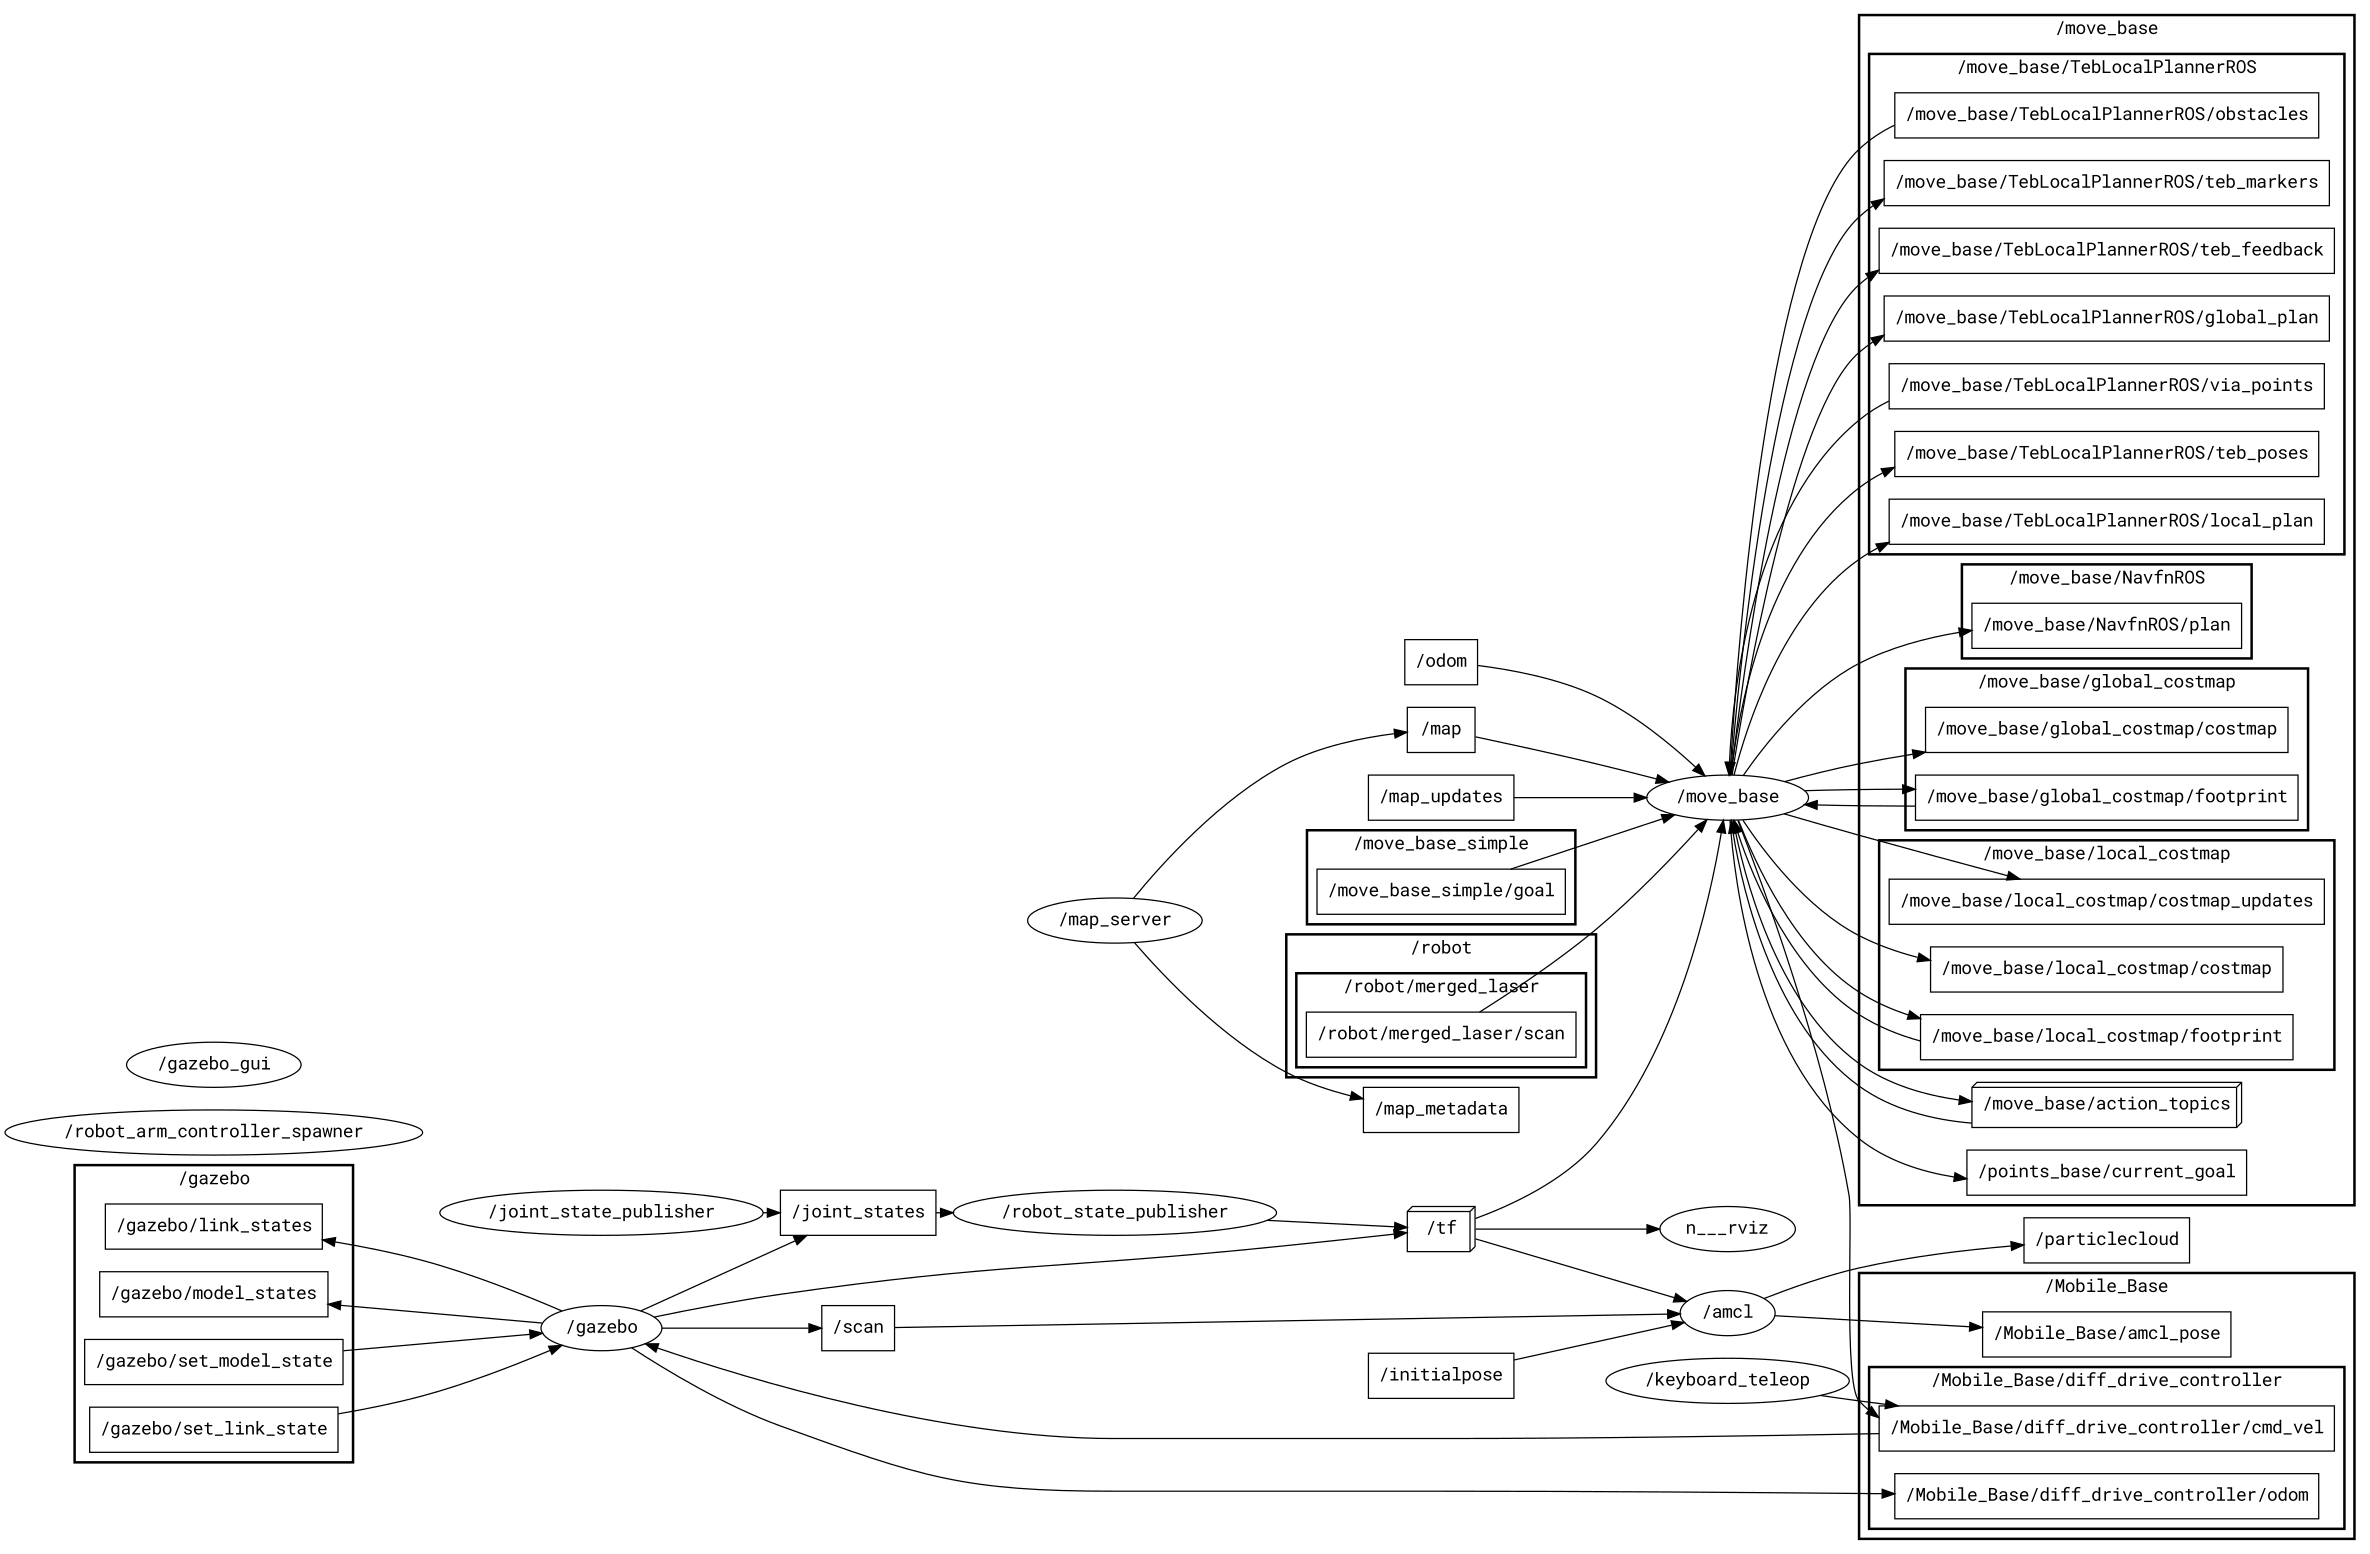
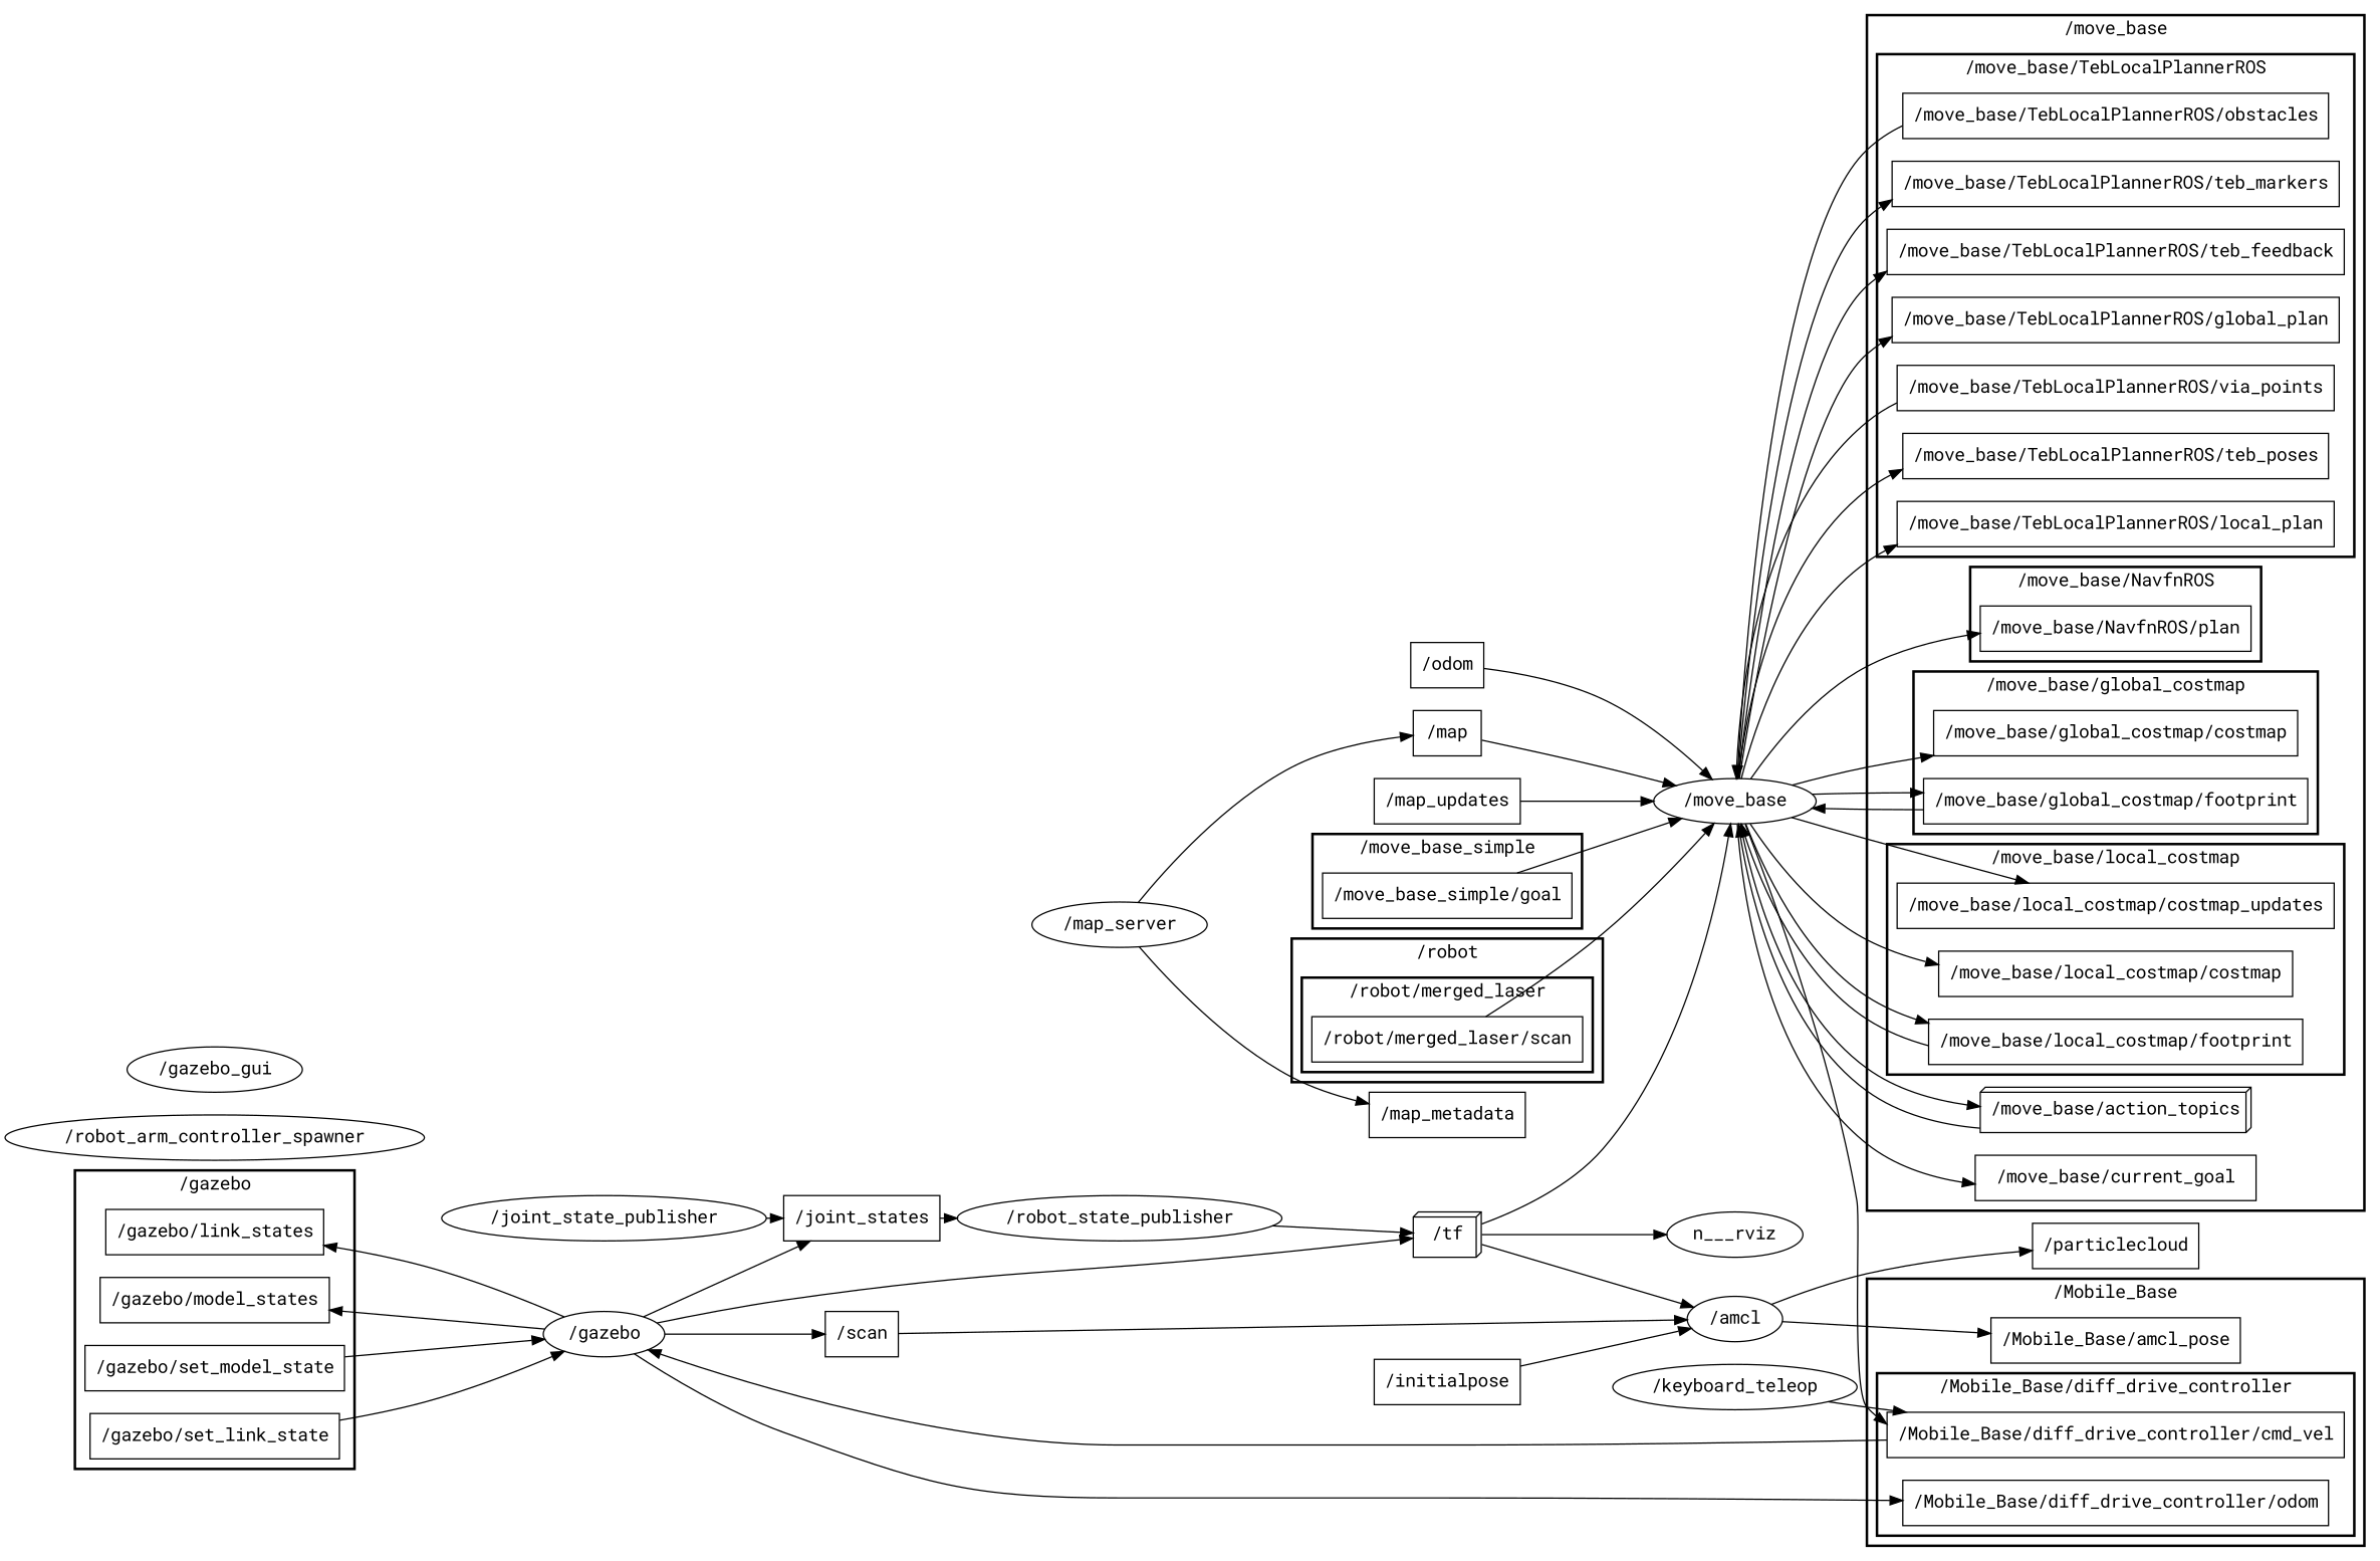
  digraph {
    compound=True
    fontname="Roboto Mono"
    rank=same
    rankdir=LR
    ranksep=0.2
    node [fontname="Roboto Mono" shape=box]
    edge [fontname="Roboto Mono" penwidth=1]
    n1 [height=0.5 label="/move_base/TebLocalPlannerROS/teb_markers" width=3.8333]
    n2 [height=0.5 label="/move_base/TebLocalPlannerROS/teb_feedback" width=3.9028]
    n3 [height=0.5 label="/move_base/TebLocalPlannerROS/global_plan" width=3.7778]
    n4 [height=0.5 label="/move_base/TebLocalPlannerROS/via_points" width=3.6806]
    n5 [height=0.5 label="/move_base/TebLocalPlannerROS/teb_poses" width=3.6389]
    n6 [height=0.5 label="/move_base/TebLocalPlannerROS/local_plan" width=3.6806]
    n7 [height=0.5 label="/move_base/TebLocalPlannerROS/obstacles" width=3.5833]
    n8 [height=0.5 label="/move_base/NavfnROS/plan" width=2.4028]
    n9 [height=0.5 label="/move_base/global_costmap/footprint" width=3.0972]
    n10 [height=0.5 label="/move_base/global_costmap/costmap" width=3.0694]
    n11 [height=0.5 label="/move_base/local_costmap/costmap_updates" width=3.6389]
    n12 [height=0.5 label="/move_base/local_costmap/costmap" width=2.9722]
    n13 [height=0.5 label="/move_base/local_costmap/footprint" width=2.9861]
-   n14 [height=0.5 label="/points_base/current_goal" width=2.1389]
+   n14 [height=0.5 label="/move_base/current_goal" width=2.1389]
    n15 [height=0.5 label="/move_base/action_topics" shape=box3d width=2.1944]
    n16 [height=0.5 label="/Mobile_Base/diff_drive_controller/cmd_vel" width=3.625]
    n17 [height=0.5 label="/Mobile_Base/diff_drive_controller/odom" width=3.4028]
    n18 [height=0.5 label="/Mobile_Base/amcl_pose" width=2.1528]
    n19 [height=0.5 label="/gazebo/set_model_state" width=2.0833]
    n20 [height=0.5 label="/gazebo/set_link_state" width=1.9028]
    n21 [height=0.5 label="/gazebo/link_states" width=1.6667]
    n22 [height=0.5 label="/gazebo/model_states" width=1.8611]
    n23 [height=0.5 label="/move_base_simple/goal" width=2.1111]
    n24 [height=0.5 label="/robot/merged_laser/scan" width=2.1389]
    n25 [height=0.5 label="/move_base" shape=ellipse width=1.4804]
    n26 [height=0.5 label="/gazebo" shape=ellipse width=1.0652]
    n27 [height=0.5 label="/scan" width=0.75]
    n28 [height=0.5 label="/joint_states" width=1.1389]
    n29 [height=0.5 label="/tf" shape=box3d width=0.75]
    n30 [height=0.5 label="/amcl" shape=ellipse width=0.84854]
    n31 [height=0.5 label="/robot_state_publisher" shape=ellipse width=2.4734]
    n___rviz [height=0.5 width=1.1735 shape=""]
    n33 [height=0.5 label="/odom" width=0.75]
    n34 [height=0.5 label="/particlecloud" width=1.2639]
    n35 [height=0.5 label="/map" width=0.75]
    n36 [height=0.5 label="/map_metadata" width=1.4028]
    n37 [height=0.5 label="/initialpose" width=1.0694]
    n38 [height=0.5 label="/map_updates" width=1.2778]
    n39 [height=0.5 label="/joint_state_publisher" shape=ellipse width=2.4192]
    n40 [height=0.5 label="/map_server" shape=ellipse width=1.5165]
    n41 [height=0.5 label="/robot_arm_controller_spawner" shape=ellipse width=3.3941]
    n42 [height=0.5 label="/gazebo_gui" shape=ellipse width=1.4985]
    n43 [height=0.5 label="/keyboard_teleop" shape=ellipse width=1.9859]
    subgraph cluster_1 {
      label="/move_base"
      style=bold
      n14
      n15
      subgraph cluster_2 {
        label="/move_base/TebLocalPlannerROS"
        style=bold
        n1
        n2
        n3
        n4
        n5
        n6
        n7
      }
      subgraph cluster_3 {
        label="/move_base/NavfnROS"
        style=bold
        n8
      }
      subgraph cluster_4 {
        label="/move_base/global_costmap"
        style=bold
        n9
        n10
      }
      subgraph cluster_5 {
        label="/move_base/local_costmap"
        style=bold
        n11
        n12
        n13
      }
    }
    subgraph cluster_6 {
      label="/Mobile_Base"
      style=bold
      n18
      subgraph cluster_7 {
        label="/Mobile_Base/diff_drive_controller"
        style=bold
        n16
        n17
      }
    }
    subgraph cluster_8 {
      label="/gazebo"
      style=bold
      n19
      n20
      n21
      n22
    }
    subgraph cluster_9 {
      label="/move_base_simple"
      style=bold
      n23
    }
    subgraph cluster_10 {
      label="/robot"
      style=bold
      subgraph cluster_11 {
        label="/robot/merged_laser"
        style=bold
        n24
      }
    }
    n4 -> n25
    n7 -> n25
    n9 -> n25
    n13 -> n25
    n15 -> n25
    n16 -> n26
    n19 -> n26
    n20 -> n26
    n23 -> n25
    n24 -> n25
    n25 -> n1
    n25 -> n2
    n25 -> n3
    n25 -> n5
    n25 -> n6
    n25 -> n8
    n25 -> n9
    n25 -> n10
    n25 -> n11
    n25 -> n12
    n25 -> n13
    n25 -> n14
    n25 -> n15
    n25 -> n16
    n26 -> n17
    n26 -> n21
    n26 -> n22
    n26 -> n27
    n26 -> n28
    n26 -> n29
    n27 -> n30
    n28 -> n31
    n29 -> n25
    n29 -> n30
    n29 -> n___rviz
    n30 -> n18
    n30 -> n34
    n31 -> n29
    n33 -> n25
    n35 -> n25
    n37 -> n30
    n38 -> n25
    n39 -> n28
    n40 -> n35
    n40 -> n36
    n43 -> n16
  }
